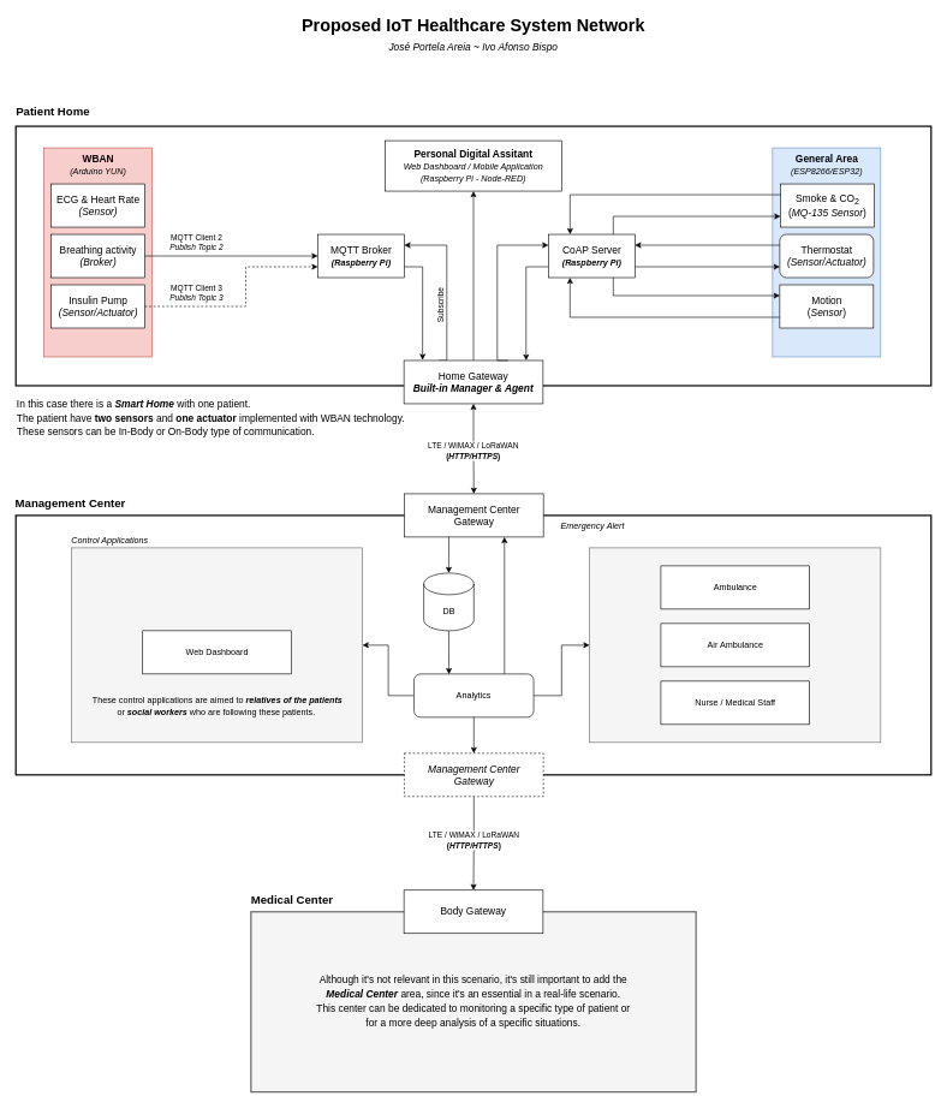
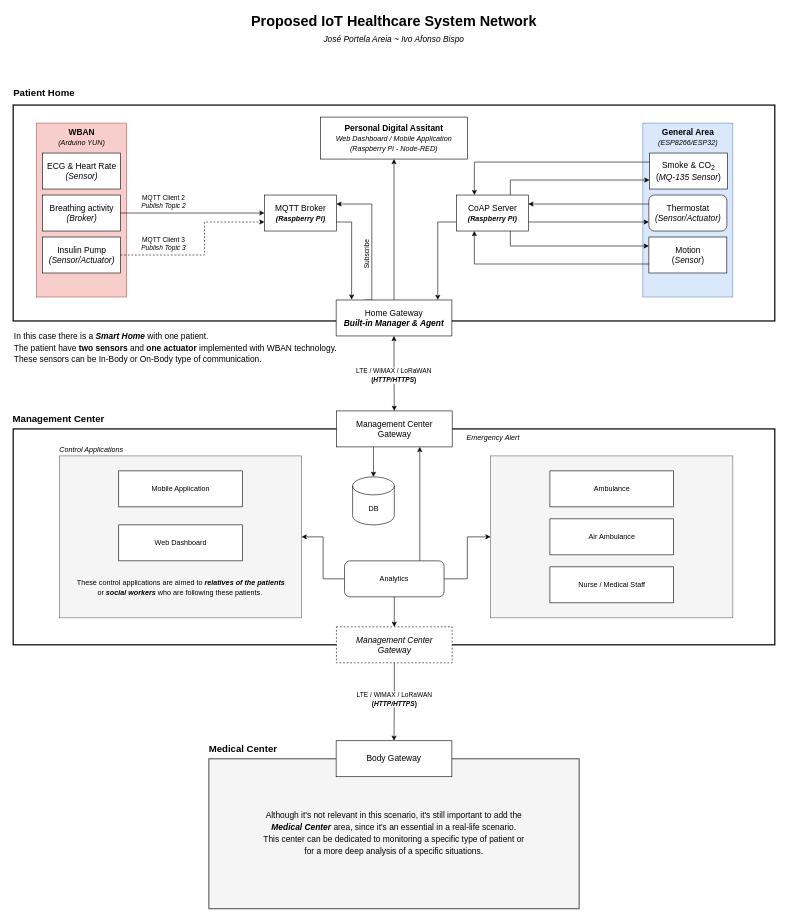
  <mxCell id="0" />
  <mxCell id="1" parent="0" />
  <mxCell id="2" value="" style="group" parent="1" vertex="1" connectable="0"><mxGeometry x="411" y="20" width="490" height="59" as="geometry" /></mxCell>
  <mxCell id="3" value="Proposed IoT Healthcare System Network" style="text;html=1;align=center;verticalAlign=middle;resizable=0;points=[];autosize=1;strokeColor=none;fillColor=none;fontStyle=1;fontSize=24;" parent="2" vertex="1"><mxGeometry width="490" height="30" as="geometry" /></mxCell>
  <mxCell id="4" value="José Portela Areia ~ Ivo Afonso Bispo" style="text;html=1;align=center;verticalAlign=middle;resizable=0;points=[];autosize=1;strokeColor=none;fillColor=none;fontStyle=2;fontSize=14;" parent="2" vertex="1"><mxGeometry x="115" y="29" width="260" height="30" as="geometry" /></mxCell>
  <mxCell id="5" value="" style="rounded=0;whiteSpace=wrap;html=1;fontSize=14;strokeWidth=2;fillColor=#f5f5f5;strokeColor=#666666;gradientDirection=radial;fontColor=#333333;" parent="1" vertex="1"><mxGeometry x="347.75" y="1264" width="617.5" height="250" as="geometry" /></mxCell>
  <mxCell id="6" value="&lt;p style=&quot;line-height: 0.4;&quot;&gt;In this case there is a &lt;i&gt;&lt;b&gt;Smart Home&lt;/b&gt;&lt;/i&gt; with one patient.&lt;br&gt;&lt;/p&gt;&lt;p style=&quot;line-height: 0.4;&quot;&gt;The patient have &lt;b&gt;two sensors&lt;/b&gt; and &lt;b&gt;one actuator&lt;/b&gt; implemented with WBAN technology.&lt;/p&gt;&lt;div style=&quot;font-size: 14px; line-height: 0.4;&quot;&gt;These sensors can be In-Body or On-Body type of communication.&lt;br&gt;&lt;/div&gt;&lt;p&gt;&lt;/p&gt;" style="text;html=1;align=left;verticalAlign=middle;resizable=0;points=[];autosize=1;strokeColor=none;fillColor=none;fontSize=14;" parent="1" vertex="1"><mxGeometry x="20.5" y="534" width="560" height="90" as="geometry" /></mxCell>
  <mxCell id="7" value="" style="rounded=0;whiteSpace=wrap;html=1;fontSize=14;fillColor=none;strokeWidth=2;" parent="1" vertex="1"><mxGeometry x="21.5" y="174" width="1270" height="360" as="geometry" /></mxCell>
  <mxCell id="8" value="&lt;b&gt;&lt;font style=&quot;font-size: 16px&quot;&gt;Patient Home&lt;/font&gt;&lt;/b&gt;" style="text;html=1;align=left;verticalAlign=middle;resizable=0;points=[];autosize=1;strokeColor=none;fillColor=none;fontSize=14;spacing=0;" parent="1" vertex="1"><mxGeometry x="21.5" y="144" width="120" height="20" as="geometry" /></mxCell>
  <mxCell id="9" value="" style="group" parent="1" vertex="1" connectable="0"><mxGeometry x="1071.5" y="214" width="150" height="290" as="geometry" /></mxCell>
  <mxCell id="10" value="General Area&lt;br&gt;&lt;span style=&quot;font-weight: normal;&quot;&gt;&lt;i&gt;&lt;font style=&quot;font-size: 12px;&quot;&gt;(ESP8266/ESP32)&lt;/font&gt;&lt;/i&gt;&lt;/span&gt;" style="rounded=0;whiteSpace=wrap;html=1;fontSize=14;fillColor=#dae8fc;strokeColor=#6c8ebf;verticalAlign=top;fontStyle=1" parent="9" vertex="1"><mxGeometry y="-10" width="150" height="290" as="geometry" /></mxCell>
  <mxCell id="11" value="Smoke &amp;amp; CO&lt;sub&gt;2&lt;/sub&gt;&lt;br&gt;(&lt;i&gt;MQ-135 Sensor&lt;/i&gt;)" style="rounded=0;whiteSpace=wrap;html=1;fontSize=14;align=center;" parent="9" vertex="1"><mxGeometry x="11" y="40" width="130" height="60" as="geometry" /></mxCell>
  <mxCell id="12" value="&lt;div&gt;Thermostat&lt;/div&gt;&lt;div&gt;&lt;i&gt;(Sensor/Actuator)&lt;/i&gt;&lt;/div&gt;" style="whiteSpace=wrap;html=1;fontSize=14;align=center;rounded=1;" parent="9" vertex="1"><mxGeometry x="10" y="110" width="130" height="60" as="geometry" /></mxCell>
  <mxCell id="13" value="Motion&lt;br&gt;(&lt;i&gt;Sensor&lt;/i&gt;)" style="rounded=0;whiteSpace=wrap;html=1;fontSize=14;align=center;" parent="9" vertex="1"><mxGeometry x="10" y="180" width="130" height="60" as="geometry" /></mxCell>
  <mxCell id="14" value="" style="group" parent="1" vertex="1" connectable="0"><mxGeometry x="60.5" y="214" width="150" height="290" as="geometry" /></mxCell>
  <mxCell id="15" value="WBAN&lt;br&gt;&lt;span style=&quot;font-weight: normal;&quot;&gt;&lt;i&gt;&lt;font style=&quot;font-size: 12px;&quot;&gt;(Arduino YUN)&lt;/font&gt;&lt;/i&gt;&lt;/span&gt;" style="rounded=0;whiteSpace=wrap;html=1;fontSize=14;fillColor=#f8cecc;strokeColor=#b85450;verticalAlign=top;fontStyle=1" parent="14" vertex="1"><mxGeometry y="-10" width="150" height="290" as="geometry" /></mxCell>
  <mxCell id="16" value="&lt;div&gt;ECG &amp;amp; Heart Rate&lt;/div&gt;&lt;i&gt;(Sensor)&lt;/i&gt;" style="rounded=0;whiteSpace=wrap;html=1;fontSize=14;align=center;" parent="14" vertex="1"><mxGeometry x="10" y="40" width="130" height="60" as="geometry" /></mxCell>
  <mxCell id="17" value="&lt;div&gt;Breathing activity&lt;/div&gt;&lt;div&gt;&lt;i&gt;(Broker)&lt;/i&gt;&lt;br&gt;&lt;/div&gt;" style="rounded=0;whiteSpace=wrap;html=1;fontSize=14;align=center;" parent="14" vertex="1"><mxGeometry x="10" y="110" width="130" height="60" as="geometry" /></mxCell>
  <mxCell id="18" value="&lt;div&gt;Insulin Pump&lt;/div&gt;&lt;div&gt;&lt;i&gt;(Sensor/Actuator)&lt;/i&gt;&lt;br&gt;&lt;/div&gt;" style="rounded=0;whiteSpace=wrap;html=1;fontSize=14;align=center;" parent="14" vertex="1"><mxGeometry x="10" y="180" width="130" height="60" as="geometry" /></mxCell>
  <mxCell id="19" value="MQTT Broker&lt;br&gt;&lt;i&gt;&lt;font style=&quot;font-size: 12px;&quot;&gt;&lt;b&gt;(Raspberry Pi)&lt;/b&gt;&lt;/font&gt;&lt;/i&gt;" style="whiteSpace=wrap;html=1;fontSize=14;" parent="1" vertex="1"><mxGeometry x="440.5" y="324" width="120" height="60" as="geometry" /></mxCell>
  <mxCell id="20" style="edgeStyle=orthogonalEdgeStyle;rounded=0;orthogonalLoop=1;jettySize=auto;html=1;exitX=1;exitY=0.5;exitDx=0;exitDy=0;entryX=0;entryY=0.5;entryDx=0;entryDy=0;fontSize=14;" parent="1" source="17" target="19" edge="1"><mxGeometry relative="1" as="geometry" /></mxCell>
  <mxCell id="21" value="MQTT Client 2&lt;br&gt;&lt;i&gt;Publish Topic 2&lt;/i&gt;" style="edgeLabel;html=1;align=center;verticalAlign=middle;resizable=0;points=[];" parent="20" vertex="1" connectable="0"><mxGeometry x="-0.591" y="-1" relative="1" as="geometry"><mxPoint x="22" y="-21" as="offset" /></mxGeometry></mxCell>
  <mxCell id="22" style="edgeStyle=orthogonalEdgeStyle;rounded=0;orthogonalLoop=1;jettySize=auto;html=1;exitX=1;exitY=0.5;exitDx=0;exitDy=0;entryX=0;entryY=0.75;entryDx=0;entryDy=0;fontSize=14;dashed=1;" parent="1" source="18" target="19" edge="1"><mxGeometry relative="1" as="geometry"><Array as="points"><mxPoint x="340.5" y="424" /><mxPoint x="340.5" y="369" /></Array></mxGeometry></mxCell>
  <mxCell id="23" value="MQTT Client 3&lt;br&gt;&lt;i&gt;Publish Topic 3&lt;/i&gt;" style="edgeLabel;html=1;align=center;verticalAlign=middle;resizable=0;points=[];" parent="22" vertex="1" connectable="0"><mxGeometry x="-0.648" y="-1" relative="1" as="geometry"><mxPoint x="19" y="-21" as="offset" /></mxGeometry></mxCell>
  <mxCell id="24" style="edgeStyle=orthogonalEdgeStyle;rounded=0;orthogonalLoop=1;jettySize=auto;html=1;exitX=0.25;exitY=0;exitDx=0;exitDy=0;entryX=1;entryY=0.25;entryDx=0;entryDy=0;" parent="1" source="26" target="19" edge="1"><mxGeometry relative="1" as="geometry"><Array as="points"><mxPoint x="619.5" y="499" /><mxPoint x="619.5" y="339" /></Array></mxGeometry></mxCell>
  <mxCell id="25" value="Subscribe" style="edgeLabel;html=1;align=center;verticalAlign=middle;resizable=0;points=[];horizontal=0;" parent="24" vertex="1" connectable="0"><mxGeometry x="-0.01" y="3" relative="1" as="geometry"><mxPoint x="-6" y="27" as="offset" /></mxGeometry></mxCell>
  <mxCell id="26" value="Home Gateway&lt;br&gt;&lt;i&gt;&lt;b&gt;Built-in Manager &amp;amp; Agent&lt;/b&gt;&lt;/i&gt;" style="whiteSpace=wrap;html=1;fontSize=14;strokeWidth=1;" parent="1" vertex="1"><mxGeometry x="560" y="499" width="193" height="60" as="geometry" /></mxCell>
  <mxCell id="27" style="edgeStyle=orthogonalEdgeStyle;rounded=0;orthogonalLoop=1;jettySize=auto;html=1;exitX=1;exitY=0.75;exitDx=0;exitDy=0;entryX=0.134;entryY=-0.011;entryDx=0;entryDy=0;fontSize=12;startArrow=none;startFill=0;entryPerimeter=0;" parent="1" source="19" target="26" edge="1"><mxGeometry relative="1" as="geometry"><Array as="points"><mxPoint x="585.5" y="369" /><mxPoint x="585.5" y="498" /></Array></mxGeometry></mxCell>
  <mxCell id="28" value="&amp;nbsp; &amp;nbsp;" style="rounded=0;whiteSpace=wrap;html=1;fontSize=14;fillColor=none;strokeWidth=2;" parent="1" vertex="1"><mxGeometry x="21.5" y="714" width="1270" height="360" as="geometry" /></mxCell>
  <mxCell id="29" value="&lt;b&gt;&lt;font style=&quot;font-size: 16px&quot;&gt;Management Center&lt;/font&gt;&lt;/b&gt;" style="text;html=1;align=left;verticalAlign=middle;resizable=0;points=[];autosize=1;strokeColor=none;fillColor=none;fontSize=14;spacing=0;" parent="1" vertex="1"><mxGeometry x="20.5" y="687" width="170" height="20" as="geometry" /></mxCell>
  <mxCell id="30" style="edgeStyle=orthogonalEdgeStyle;rounded=0;orthogonalLoop=1;jettySize=auto;html=1;exitX=1;exitY=0.75;exitDx=0;exitDy=0;entryX=0;entryY=0.75;entryDx=0;entryDy=0;" parent="1" source="34" target="12" edge="1"><mxGeometry relative="1" as="geometry" /></mxCell>
  <mxCell id="31" style="edgeStyle=orthogonalEdgeStyle;rounded=0;orthogonalLoop=1;jettySize=auto;html=1;exitX=0;exitY=0.75;exitDx=0;exitDy=0;fontSize=12;startArrow=none;startFill=0;" parent="1" source="34" edge="1"><mxGeometry relative="1" as="geometry"><mxPoint x="729.5" y="499" as="targetPoint" /><Array as="points"><mxPoint x="729.5" y="369" /><mxPoint x="729.5" y="499" /></Array></mxGeometry></mxCell>
  <mxCell id="32" style="edgeStyle=orthogonalEdgeStyle;rounded=0;orthogonalLoop=1;jettySize=auto;html=1;exitX=0.75;exitY=1;exitDx=0;exitDy=0;entryX=0;entryY=0.25;entryDx=0;entryDy=0;" parent="1" source="34" target="13" edge="1"><mxGeometry relative="1" as="geometry" /></mxCell>
  <mxCell id="33" style="edgeStyle=orthogonalEdgeStyle;rounded=0;orthogonalLoop=1;jettySize=auto;html=1;exitX=0.75;exitY=0;exitDx=0;exitDy=0;entryX=0;entryY=0.75;entryDx=0;entryDy=0;" parent="1" source="34" target="11" edge="1"><mxGeometry relative="1" as="geometry" /></mxCell>
  <mxCell id="34" value="CoAP Server&lt;br&gt;&lt;i&gt;&lt;font style=&quot;font-size: 12px;&quot;&gt;&lt;b&gt;(Raspberry Pi)&lt;/b&gt;&lt;/font&gt;&lt;/i&gt;" style="whiteSpace=wrap;html=1;fontSize=14;" parent="1" vertex="1"><mxGeometry x="760.5" y="324" width="120" height="60" as="geometry" /></mxCell>
- <mxCell id="35" style="edgeStyle=orthogonalEdgeStyle;rounded=0;orthogonalLoop=1;jettySize=auto;html=1;exitX=0.75;exitY=0;exitDx=0;exitDy=0;entryX=0;entryY=0.25;entryDx=0;entryDy=0;" parent="1" source="26" target="34" edge="1"><mxGeometry relative="1" as="geometry"><Array as="points"><mxPoint x="689.5" y="499" /><mxPoint x="689.5" y="339" /></Array></mxGeometry></mxCell>
  <mxCell id="36" style="edgeStyle=orthogonalEdgeStyle;rounded=0;orthogonalLoop=1;jettySize=auto;html=1;exitX=0;exitY=0.25;exitDx=0;exitDy=0;entryX=1;entryY=0.25;entryDx=0;entryDy=0;" parent="1" source="12" target="34" edge="1"><mxGeometry relative="1" as="geometry" /></mxCell>
  <mxCell id="37" style="edgeStyle=orthogonalEdgeStyle;rounded=0;orthogonalLoop=1;jettySize=auto;html=1;exitX=0;exitY=0.75;exitDx=0;exitDy=0;entryX=0.25;entryY=1;entryDx=0;entryDy=0;" parent="1" source="13" target="34" edge="1"><mxGeometry relative="1" as="geometry" /></mxCell>
  <mxCell id="38" value="&lt;b&gt;Personal Digital Assitant&lt;br style=&quot;font-size: 14px&quot;&gt;&lt;/b&gt;&lt;font style=&quot;font-size: 12px&quot;&gt;&lt;i&gt;Web Dashboard / Mobile Application&lt;br&gt;(Raspberry Pi - Node-RED)&lt;br&gt;&lt;/i&gt;&lt;/font&gt;" style="whiteSpace=wrap;html=1;fontSize=14;" parent="1" vertex="1"><mxGeometry x="534" y="194" width="245" height="70" as="geometry" /></mxCell>
  <mxCell id="39" style="edgeStyle=orthogonalEdgeStyle;rounded=0;orthogonalLoop=1;jettySize=auto;html=1;exitX=0.5;exitY=0;exitDx=0;exitDy=0;entryX=0.5;entryY=1;entryDx=0;entryDy=0;fontSize=12;startArrow=none;startFill=0;" parent="1" source="26" target="38" edge="1"><mxGeometry relative="1" as="geometry" /></mxCell>
  <mxCell id="40" value="Management Center&lt;br&gt;Gateway" style="whiteSpace=wrap;html=1;fontSize=14;fontStyle=0" parent="1" vertex="1"><mxGeometry x="560.5" y="684" width="193" height="60" as="geometry" /></mxCell>
  <mxCell id="41" style="edgeStyle=orthogonalEdgeStyle;rounded=0;orthogonalLoop=1;jettySize=auto;html=1;exitX=0.5;exitY=1;exitDx=0;exitDy=0;entryX=0.5;entryY=0;entryDx=0;entryDy=0;startArrow=classic;startFill=1;" parent="1" source="26" target="40" edge="1"><mxGeometry relative="1" as="geometry" /></mxCell>
  <mxCell id="42" value="LTE / WiMAX / LoRaWAN&lt;br&gt;&lt;b&gt;(&lt;i&gt;HTTP/HTTPS&lt;/i&gt;)&lt;/b&gt;" style="edgeLabel;html=1;align=center;verticalAlign=middle;resizable=0;points=[];" parent="41" vertex="1" connectable="0"><mxGeometry x="-0.155" y="1" relative="1" as="geometry"><mxPoint x="-2" y="12" as="offset" /></mxGeometry></mxCell>
  <mxCell id="43" value="" style="rounded=0;whiteSpace=wrap;html=1;fontSize=12;fillColor=#f5f5f5;strokeWidth=1;fontColor=#333333;strokeColor=#666666;" parent="1" vertex="1"><mxGeometry x="98.5" y="759" width="404" height="270" as="geometry" /></mxCell>
  <mxCell id="44" value="" style="rounded=0;whiteSpace=wrap;html=1;fontSize=12;fillColor=#f5f5f5;strokeWidth=1;fontColor=#333333;strokeColor=#666666;" parent="1" vertex="1"><mxGeometry x="817.5" y="759" width="404" height="270" as="geometry" /></mxCell>
  <mxCell id="45" value="&lt;span style=&quot;font-size: 12px;&quot;&gt;&lt;font style=&quot;font-size: 12px;&quot;&gt;Emergency Alert&lt;/font&gt;&lt;/span&gt;" style="text;html=1;align=left;verticalAlign=middle;resizable=0;points=[];autosize=1;strokeColor=none;fillColor=none;fontSize=12;spacing=0;fontStyle=2" parent="1" vertex="1"><mxGeometry x="777.5" y="719" width="100" height="20" as="geometry" /></mxCell>
  <mxCell id="46" value="&lt;span style=&quot;font-size: 12px&quot;&gt;&lt;font style=&quot;font-size: 12px&quot;&gt;Control Applications&lt;/font&gt;&lt;/span&gt;" style="text;html=1;align=left;verticalAlign=middle;resizable=0;points=[];autosize=1;strokeColor=none;fillColor=none;fontSize=12;spacing=0;fontStyle=2" parent="1" vertex="1"><mxGeometry x="98.5" y="739" width="120" height="20" as="geometry" /></mxCell>
+ <mxCell id="47" value="Mobile Application" style="whiteSpace=wrap;html=1;fontSize=12;strokeWidth=1;" parent="1" vertex="1"><mxGeometry x="197.5" y="784" width="206" height="60" as="geometry" /></mxCell>
  <mxCell id="48" value="Web Dashboard" style="whiteSpace=wrap;html=1;fontSize=12;strokeWidth=1;" parent="1" vertex="1"><mxGeometry x="197.5" y="874" width="206" height="60" as="geometry" /></mxCell>
  <mxCell id="49" value="&lt;p style=&quot;line-height: 0.4 ; font-size: 12px&quot;&gt;These control applications are aimed to &lt;b&gt;&lt;i&gt;relatives of the patients&lt;/i&gt;&lt;/b&gt;&lt;/p&gt;&lt;p style=&quot;line-height: 0.4 ; font-size: 12px&quot;&gt;or &lt;i&gt;&lt;b&gt;social workers&lt;/b&gt;&lt;/i&gt; who are following these patients.&amp;nbsp;&lt;/p&gt;&lt;p style=&quot;font-size: 12px&quot;&gt;&lt;/p&gt;" style="text;html=1;align=center;verticalAlign=middle;resizable=0;points=[];autosize=1;strokeColor=none;fillColor=none;fontSize=12;" parent="1" vertex="1"><mxGeometry x="120.5" y="954" width="360" height="50" as="geometry" /></mxCell>
  <mxCell id="50" value="Ambulance" style="whiteSpace=wrap;html=1;fontSize=12;strokeWidth=1;" parent="1" vertex="1"><mxGeometry x="916.5" y="784" width="206" height="60" as="geometry" /></mxCell>
  <mxCell id="51" value="Air Ambulance" style="whiteSpace=wrap;html=1;fontSize=12;strokeWidth=1;" parent="1" vertex="1"><mxGeometry x="916.5" y="864" width="206" height="60" as="geometry" /></mxCell>
  <mxCell id="52" value="Nurse / Medical Staff" style="whiteSpace=wrap;html=1;fontSize=12;strokeWidth=1;" parent="1" vertex="1"><mxGeometry x="916.5" y="944" width="206" height="60" as="geometry" /></mxCell>
  <mxCell id="53" style="edgeStyle=orthogonalEdgeStyle;rounded=0;orthogonalLoop=1;jettySize=auto;html=1;exitX=0;exitY=0.5;exitDx=0;exitDy=0;entryX=1;entryY=0.5;entryDx=0;entryDy=0;" parent="1" source="56" target="43" edge="1"><mxGeometry relative="1" as="geometry" /></mxCell>
  <mxCell id="54" style="edgeStyle=orthogonalEdgeStyle;rounded=0;orthogonalLoop=1;jettySize=auto;html=1;exitX=1;exitY=0.5;exitDx=0;exitDy=0;entryX=0;entryY=0.5;entryDx=0;entryDy=0;" parent="1" source="56" target="44" edge="1"><mxGeometry relative="1" as="geometry" /></mxCell>
  <mxCell id="55" style="edgeStyle=orthogonalEdgeStyle;rounded=0;orthogonalLoop=1;jettySize=auto;html=1;exitX=0.75;exitY=0;exitDx=0;exitDy=0;fontSize=12;" parent="1" source="56" edge="1"><mxGeometry relative="1" as="geometry"><mxPoint x="699.5" y="744" as="targetPoint" /><Array as="points"><mxPoint x="699.5" y="949" /><mxPoint x="699.5" y="744" /></Array></mxGeometry></mxCell>
  <mxCell id="56" value="Analytics" style="whiteSpace=wrap;html=1;fontSize=12;strokeWidth=1;rounded=1;" parent="1" vertex="1"><mxGeometry x="574" y="934" width="166" height="60" as="geometry" /></mxCell>
  <mxCell id="57" style="edgeStyle=orthogonalEdgeStyle;rounded=0;orthogonalLoop=1;jettySize=auto;html=1;exitX=0;exitY=0.25;exitDx=0;exitDy=0;entryX=0.25;entryY=0;entryDx=0;entryDy=0;" parent="1" source="11" target="34" edge="1"><mxGeometry relative="1" as="geometry" /></mxCell>
- <mxCell id="58" style="edgeStyle=orthogonalEdgeStyle;rounded=0;orthogonalLoop=1;jettySize=auto;html=1;exitX=0.5;exitY=1;exitDx=0;exitDy=0;exitPerimeter=0;entryX=0.292;entryY=0.006;entryDx=0;entryDy=0;fontSize=12;entryPerimeter=0;" parent="1" source="59" target="56" edge="1"><mxGeometry relative="1" as="geometry" /></mxCell>
  <mxCell id="59" value="DB" style="shape=cylinder3;whiteSpace=wrap;html=1;boundedLbl=1;backgroundOutline=1;size=15;rounded=1;fontSize=12;" parent="1" vertex="1"><mxGeometry x="587.5" y="794" width="69.5" height="80" as="geometry" /></mxCell>
  <mxCell id="60" style="edgeStyle=orthogonalEdgeStyle;rounded=0;orthogonalLoop=1;jettySize=auto;html=1;exitX=0.32;exitY=0.994;exitDx=0;exitDy=0;entryX=0.5;entryY=0;entryDx=0;entryDy=0;entryPerimeter=0;fontSize=12;exitPerimeter=0;" parent="1" source="40" target="59" edge="1"><mxGeometry relative="1" as="geometry" /></mxCell>
  <mxCell id="61" value="Management Center&lt;br&gt;Gateway" style="whiteSpace=wrap;html=1;fontSize=14;fontStyle=2;dashed=1;" parent="1" vertex="1"><mxGeometry x="560.5" y="1044" width="193" height="60" as="geometry" /></mxCell>
  <mxCell id="62" style="edgeStyle=orthogonalEdgeStyle;rounded=0;orthogonalLoop=1;jettySize=auto;html=1;exitX=0.5;exitY=1;exitDx=0;exitDy=0;entryX=0.5;entryY=0;entryDx=0;entryDy=0;fontSize=12;" parent="1" source="56" target="61" edge="1"><mxGeometry relative="1" as="geometry" /></mxCell>
  <mxCell id="63" style="edgeStyle=orthogonalEdgeStyle;rounded=0;orthogonalLoop=1;jettySize=auto;html=1;exitX=0.5;exitY=1;exitDx=0;exitDy=0;entryX=0.5;entryY=0;entryDx=0;entryDy=0;" parent="1" source="61" target="67" edge="1"><mxGeometry relative="1" as="geometry" /></mxCell>
  <mxCell id="64" value="&lt;span style=&quot;color: rgba(0 , 0 , 0 , 0) ; font-family: monospace ; font-size: 0px ; background-color: rgb(248 , 249 , 250)&quot;&gt;%3CmxGraphModel%3E%3Croot%3E%3CmxCell%20id%3D%220%22%2F%3E%3CmxCell%20id%3D%221%22%20parent%3D%220%22%2F%3E%3CmxCell%20id%3D%222%22%20value%3D%22Mobile%20Communications%26lt%3Bbr%26gt%3BLTE%20%2F%20WiMAX%20%2F%20LoRaWAN%22%20style%3D%22edgeLabel%3Bhtml%3D1%3Balign%3Dcenter%3BverticalAlign%3Dmiddle%3Bresizable%3D0%3Bpoints%3D%5B%5D%3B%22%20vertex%3D%221%22%20connectable%3D%220%22%20parent%3D%221%22%3E%3CmxGeometry%20x%3D%22827%22%20y%3D%22650%22%20as%3D%22geometry%22%2F%3E%3C%2FmxCell%3E%3C%2Froot%3E%3C%2FmxGraphModel%3E&lt;/span&gt;" style="edgeLabel;html=1;align=center;verticalAlign=middle;resizable=0;points=[];" parent="63" vertex="1" connectable="0"><mxGeometry x="0.102" y="-2" relative="1" as="geometry"><mxPoint as="offset" /></mxGeometry></mxCell>
  <mxCell id="65" value="LTE / WiMAX / LoRaWAN&lt;br&gt;&lt;b&gt;(&lt;i&gt;HTTP/HTTPS&lt;/i&gt;)&lt;/b&gt;" style="edgeLabel;html=1;align=center;verticalAlign=middle;resizable=0;points=[];" parent="63" vertex="1" connectable="0"><mxGeometry x="0.281" y="4" relative="1" as="geometry"><mxPoint x="-4" y="-23" as="offset" /></mxGeometry></mxCell>
  <mxCell id="66" value="&lt;b&gt;&lt;font style=&quot;font-size: 16px&quot;&gt;Medical Center&lt;/font&gt;&lt;/b&gt;" style="text;html=1;align=left;verticalAlign=middle;resizable=0;points=[];autosize=1;strokeColor=none;fillColor=none;fontSize=14;spacing=0;" parent="1" vertex="1"><mxGeometry x="348.25" y="1238" width="130" height="20" as="geometry" /></mxCell>
  <mxCell id="67" value="Body Gateway" style="whiteSpace=wrap;html=1;fontSize=14;fontStyle=0" parent="1" vertex="1"><mxGeometry x="560" y="1234" width="193" height="60" as="geometry" /></mxCell>
  <mxCell id="68" value="&lt;p style=&quot;line-height: 1.4; font-size: 14px;&quot;&gt;Although it's not relevant in this scenario, it's still important to add the &lt;i style=&quot;font-weight: bold; font-size: 14px;&quot;&gt;Medical Center &lt;/i&gt;area, since it's an essential in a real-life scenario.&lt;br style=&quot;font-size: 14px;&quot;&gt;This center can be dedicated to monitoring a specific type of patient or for a more deep analysis of a specific situations.&lt;/p&gt;" style="rounded=0;whiteSpace=wrap;html=1;gradientDirection=radial;fontSize=14;fillColor=none;strokeColor=none;" parent="1" vertex="1"><mxGeometry x="430.055" y="1319" width="452.89" height="140" as="geometry" /></mxCell>
